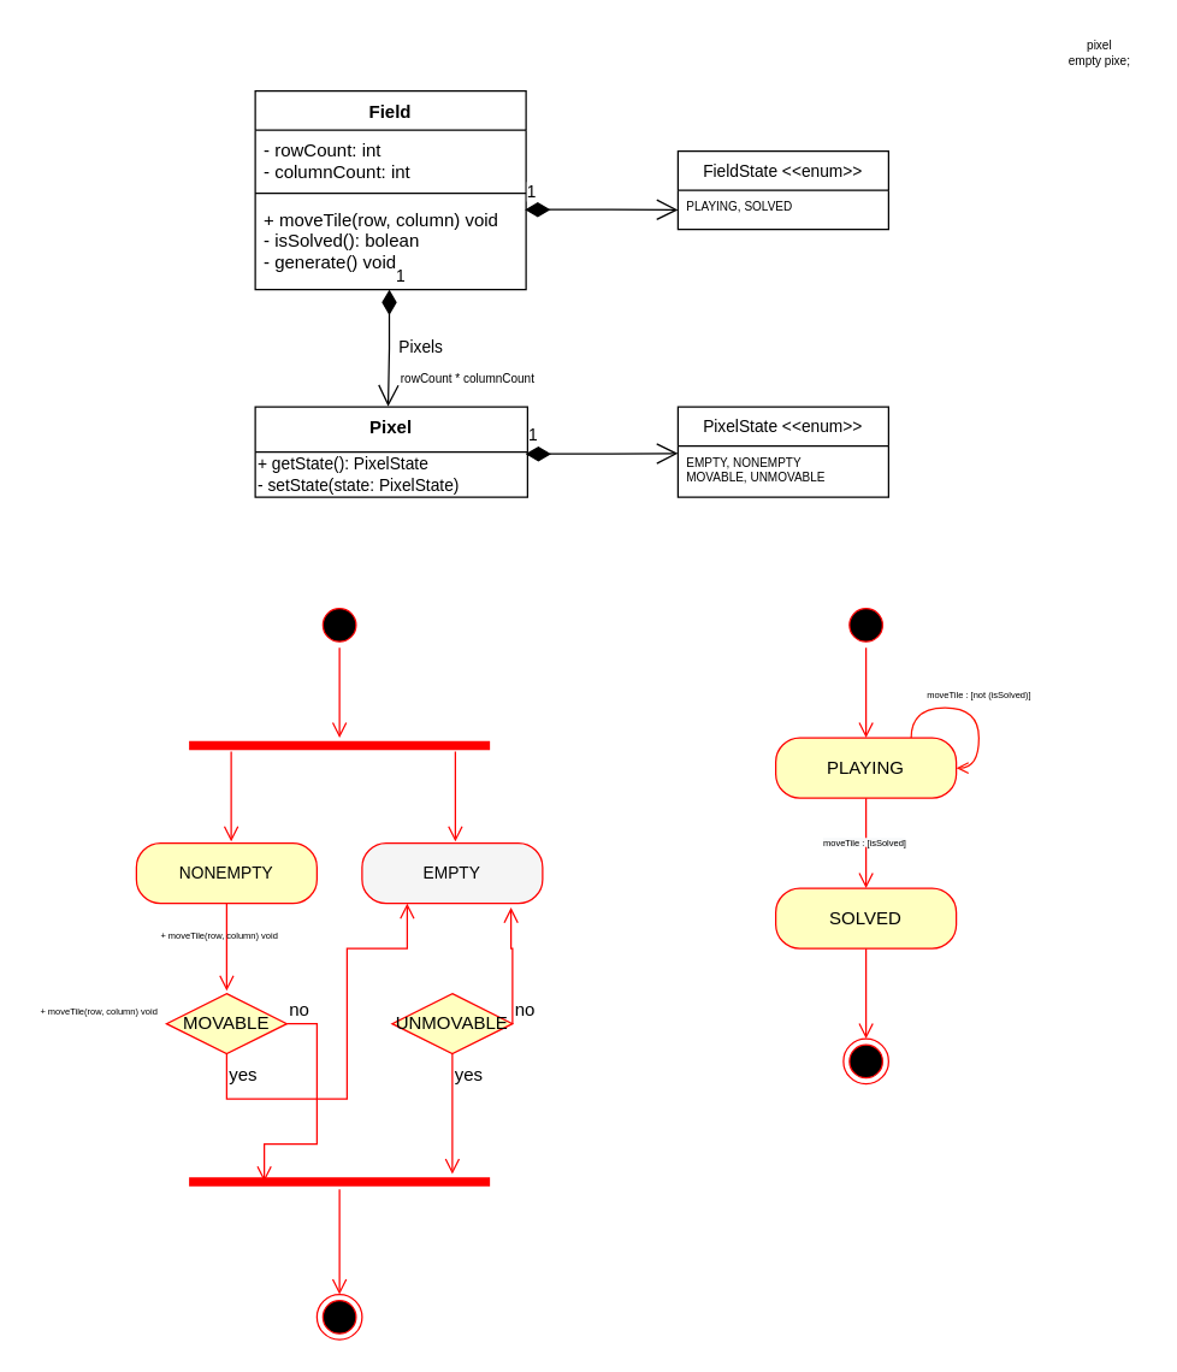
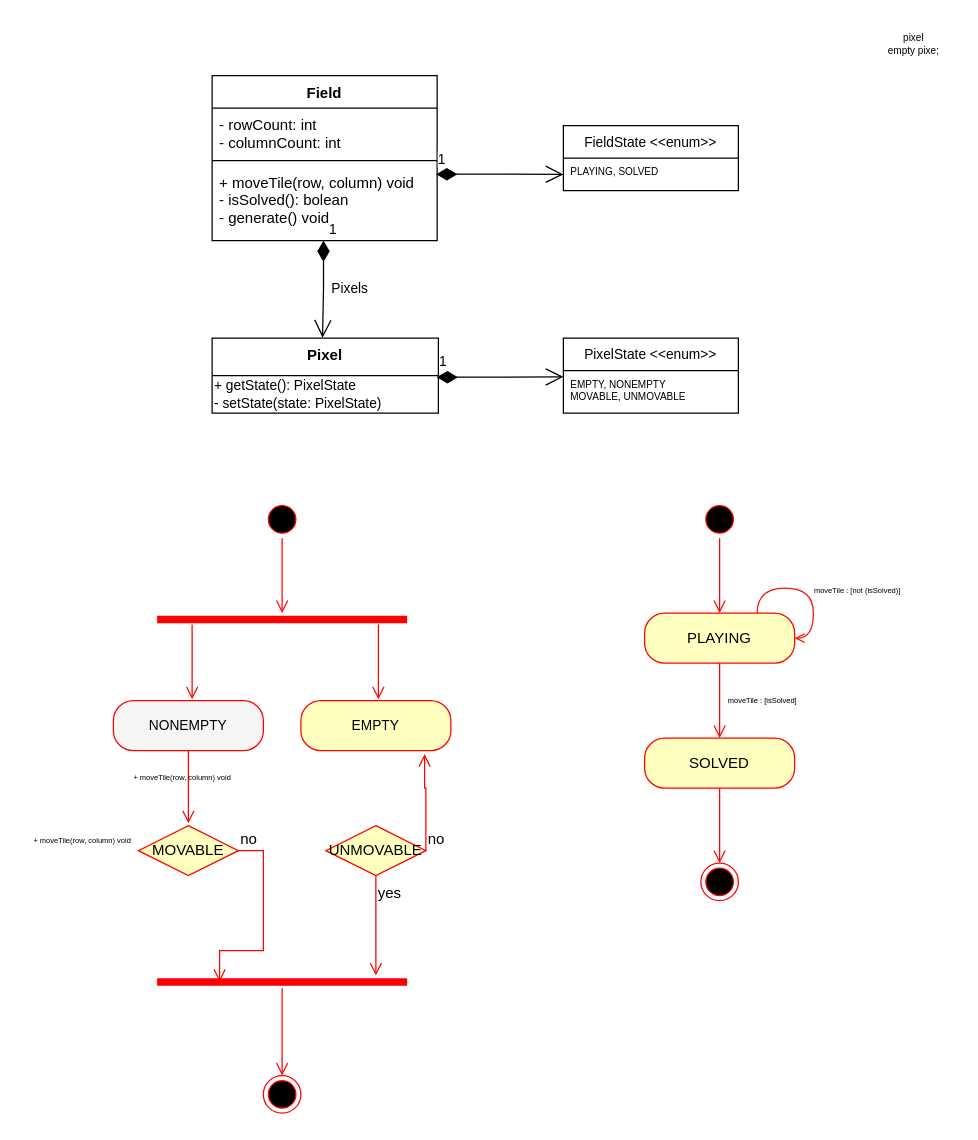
  <mxCell id="0" />
  <mxCell id="1" parent="0" />
  <mxCell id="2" value="Field" style="swimlane;fontStyle=1;align=center;verticalAlign=top;childLayout=stackLayout;horizontal=1;startSize=26;horizontalStack=0;resizeParent=1;resizeParentMax=0;resizeLast=0;collapsible=1;marginBottom=0;" vertex="1" parent="1"><mxGeometry x="169" y="60" width="180" height="132" as="geometry" /></mxCell>
  <mxCell id="3" value="- rowCount: int&#10;- columnCount: int" style="text;strokeColor=none;fillColor=none;align=left;verticalAlign=top;spacingLeft=4;spacingRight=4;overflow=hidden;rotatable=0;points=[[0,0.5],[1,0.5]];portConstraint=eastwest;" vertex="1" parent="2"><mxGeometry y="26" width="180" height="38" as="geometry" /></mxCell>
  <mxCell id="4" value="" style="line;strokeWidth=1;fillColor=none;align=left;verticalAlign=middle;spacingTop=-1;spacingLeft=3;spacingRight=3;rotatable=0;labelPosition=right;points=[];portConstraint=eastwest;" vertex="1" parent="2"><mxGeometry y="64" width="180" height="8" as="geometry" /></mxCell>
  <mxCell id="5" value="+ moveTile(row, column) void&#10;- isSolved(): bolean&#10;- generate() void&#10;" style="text;strokeColor=none;fillColor=none;align=left;verticalAlign=top;spacingLeft=4;spacingRight=4;overflow=hidden;rotatable=0;points=[[0,0.5],[1,0.5]];portConstraint=eastwest;" vertex="1" parent="2"><mxGeometry y="72" width="180" height="60" as="geometry" /></mxCell>
  <mxCell id="6" value="Pixel" style="swimlane;fontStyle=1;align=center;verticalAlign=top;childLayout=stackLayout;horizontal=1;startSize=30;horizontalStack=0;resizeParent=1;resizeParentMax=0;resizeLast=0;collapsible=1;marginBottom=0;" vertex="1" parent="1"><mxGeometry x="169" y="270" width="181" height="60" as="geometry" /></mxCell>
  <mxCell id="7" value="+ getState(): PixelState&lt;br&gt;- setState(state: PixelState)" style="text;html=1;align=left;verticalAlign=middle;resizable=0;points=[];autosize=1;strokeColor=none;fillColor=none;fontSize=11;" vertex="1" parent="6"><mxGeometry y="30" width="181" height="30" as="geometry" /></mxCell>
- <mxCell id="8" value="&lt;font style=&quot;font-size: 8px&quot;&gt;rowCount * columnCount&lt;/font&gt;" style="text;html=1;align=center;verticalAlign=middle;resizable=0;points=[];autosize=1;strokeColor=none;fillColor=none;" vertex="1" parent="1"><mxGeometry x="260" y="240" width="100" height="20" as="geometry" /></mxCell>
  <mxCell id="9" value="pixel&lt;br&gt;empty pixe;" style="text;html=1;align=center;verticalAlign=middle;resizable=0;points=[];autosize=1;strokeColor=none;fillColor=none;fontSize=8;" vertex="1" parent="1"><mxGeometry x="700" y="20" width="60" height="30" as="geometry" /></mxCell>
  <mxCell id="10" value="PixelState &lt;&lt;enum&gt;&gt;" style="swimlane;fontStyle=0;childLayout=stackLayout;horizontal=1;startSize=26;fillColor=none;horizontalStack=0;resizeParent=1;resizeParentMax=0;resizeLast=0;collapsible=1;marginBottom=0;fontSize=11;" vertex="1" parent="1"><mxGeometry x="450" y="270" width="140" height="60" as="geometry"><mxRectangle x="570" y="770" width="100" height="26" as="alternateBounds" /></mxGeometry></mxCell>
  <mxCell id="11" value="EMPTY, NONEMPTY&#10;MOVABLE, UNMOVABLE" style="text;strokeColor=none;fillColor=none;align=left;verticalAlign=top;spacingLeft=4;spacingRight=4;overflow=hidden;rotatable=0;points=[[0,0.5],[1,0.5]];portConstraint=eastwest;fontSize=8;" vertex="1" parent="10"><mxGeometry y="26" width="140" height="34" as="geometry" /></mxCell>
  <mxCell id="12" value="FieldState &lt;&lt;enum&gt;&gt;" style="swimlane;fontStyle=0;childLayout=stackLayout;horizontal=1;startSize=26;fillColor=none;horizontalStack=0;resizeParent=1;resizeParentMax=0;resizeLast=0;collapsible=1;marginBottom=0;fontSize=11;" vertex="1" parent="1"><mxGeometry x="450" y="100" width="140" height="52" as="geometry"><mxRectangle x="570" y="770" width="100" height="26" as="alternateBounds" /></mxGeometry></mxCell>
  <mxCell id="13" value="PLAYING, SOLVED" style="text;strokeColor=none;fillColor=none;align=left;verticalAlign=top;spacingLeft=4;spacingRight=4;overflow=hidden;rotatable=0;points=[[0,0.5],[1,0.5]];portConstraint=eastwest;fontSize=8;" vertex="1" parent="12"><mxGeometry y="26" width="140" height="26" as="geometry" /></mxCell>
  <mxCell id="14" value="1" style="endArrow=open;html=1;endSize=12;startArrow=diamondThin;startSize=14;startFill=1;edgeStyle=orthogonalEdgeStyle;align=left;verticalAlign=bottom;rounded=0;fontSize=11;exitX=0.993;exitY=0.041;exitDx=0;exitDy=0;exitPerimeter=0;" edge="1" parent="1" source="7"><mxGeometry x="-1" y="3" relative="1" as="geometry"><mxPoint x="364" y="304.5" as="sourcePoint" /><mxPoint x="450" y="301" as="targetPoint" /></mxGeometry></mxCell>
  <mxCell id="15" value="1" style="endArrow=open;html=1;endSize=12;startArrow=diamondThin;startSize=14;startFill=1;edgeStyle=orthogonalEdgeStyle;align=left;verticalAlign=bottom;rounded=0;fontSize=11;entryX=0;entryY=0.5;entryDx=0;entryDy=0;exitX=0.996;exitY=0.114;exitDx=0;exitDy=0;exitPerimeter=0;" edge="1" parent="1" source="5" target="13"><mxGeometry x="-1" y="3" relative="1" as="geometry"><mxPoint x="360" y="60" as="sourcePoint" /><mxPoint x="648" y="101" as="targetPoint" /></mxGeometry></mxCell>
  <mxCell id="16" value="" style="ellipse;html=1;shape=startState;fillColor=#000000;strokeColor=#ff0000;fontSize=11;" vertex="1" parent="1"><mxGeometry x="210" y="400" width="30" height="30" as="geometry" /></mxCell>
  <mxCell id="17" value="" style="edgeStyle=orthogonalEdgeStyle;html=1;verticalAlign=bottom;endArrow=open;endSize=8;strokeColor=#ff0000;rounded=0;fontSize=11;" edge="1" source="16" parent="1"><mxGeometry relative="1" as="geometry"><mxPoint x="225" y="490" as="targetPoint" /></mxGeometry></mxCell>
  <mxCell id="18" value="" style="shape=line;html=1;strokeWidth=6;strokeColor=#ff0000;fontSize=11;" vertex="1" parent="1"><mxGeometry x="125" y="490" width="200" height="10" as="geometry" /></mxCell>
  <mxCell id="19" value="" style="edgeStyle=orthogonalEdgeStyle;html=1;verticalAlign=bottom;endArrow=open;endSize=8;strokeColor=#ff0000;rounded=0;fontSize=11;" edge="1" parent="1"><mxGeometry relative="1" as="geometry"><mxPoint x="153" y="559" as="targetPoint" /><mxPoint x="153" y="499" as="sourcePoint" /></mxGeometry></mxCell>
  <mxCell id="20" value="" style="edgeStyle=orthogonalEdgeStyle;html=1;verticalAlign=bottom;endArrow=open;endSize=8;strokeColor=#ff0000;rounded=0;fontSize=11;" edge="1" parent="1"><mxGeometry relative="1" as="geometry"><mxPoint x="302" y="559" as="targetPoint" /><mxPoint x="302" y="499" as="sourcePoint" /></mxGeometry></mxCell>
- <mxCell id="21" value="EMPTY" style="rounded=1;whiteSpace=wrap;html=1;arcSize=40;fontColor=#000000;fillColor=#f5f5f5;strokeColor=#ff0000;fontSize=11;" vertex="1" parent="1"><mxGeometry x="240" y="560" width="120" height="40" as="geometry" /></mxCell>
- <mxCell id="22" value="NONEMPTY" style="rounded=1;whiteSpace=wrap;html=1;arcSize=40;fontColor=#000000;fillColor=#ffffc0;strokeColor=#ff0000;fontSize=11;" vertex="1" parent="1"><mxGeometry x="90" y="560" width="120" height="40" as="geometry" /></mxCell>
+ <mxCell id="21" value="EMPTY" style="rounded=1;whiteSpace=wrap;html=1;arcSize=40;fontColor=#000000;fillColor=#ffffc0;strokeColor=#ff0000;fontSize=11;" vertex="1" parent="1"><mxGeometry x="240" y="560" width="120" height="40" as="geometry" /></mxCell>
+ <mxCell id="22" value="NONEMPTY" style="rounded=1;whiteSpace=wrap;html=1;arcSize=40;fontColor=#000000;fillColor=#f5f5f5;strokeColor=#ff0000;fontSize=11;" vertex="1" parent="1"><mxGeometry x="90" y="560" width="120" height="40" as="geometry" /></mxCell>
  <mxCell id="23" value="" style="edgeStyle=orthogonalEdgeStyle;html=1;verticalAlign=bottom;endArrow=open;endSize=8;strokeColor=#ff0000;rounded=0;fontSize=11;entryX=0.5;entryY=-0.045;entryDx=0;entryDy=0;entryPerimeter=0;startArrow=none;startFill=0;" edge="1" source="22" parent="1"><mxGeometry relative="1" as="geometry"><mxPoint x="150" y="658.2" as="targetPoint" /><Array as="points" /></mxGeometry></mxCell>
  <mxCell id="24" value="1" style="endArrow=open;html=1;endSize=12;startArrow=diamondThin;startSize=14;startFill=1;edgeStyle=orthogonalEdgeStyle;align=left;verticalAlign=bottom;rounded=0;fontSize=11;exitX=0.495;exitY=1.001;exitDx=0;exitDy=0;exitPerimeter=0;entryX=0.488;entryY=-0.006;entryDx=0;entryDy=0;entryPerimeter=0;" edge="1" parent="1" source="5" target="6"><mxGeometry x="-1" y="3" relative="1" as="geometry"><mxPoint x="140" y="250" as="sourcePoint" /><mxPoint x="300" y="250" as="targetPoint" /></mxGeometry></mxCell>
  <mxCell id="25" value="Pixels" style="text;html=1;align=center;verticalAlign=middle;resizable=0;points=[];autosize=1;strokeColor=none;fillColor=none;fontSize=11;" vertex="1" parent="1"><mxGeometry x="254" y="220" width="50" height="20" as="geometry" /></mxCell>
  <mxCell id="26" value="" style="shape=line;html=1;strokeWidth=6;strokeColor=#ff0000;fontSize=11;" vertex="1" parent="1"><mxGeometry x="125" y="780" width="200" height="10" as="geometry" /></mxCell>
  <mxCell id="27" value="" style="edgeStyle=orthogonalEdgeStyle;html=1;verticalAlign=bottom;endArrow=open;endSize=8;strokeColor=#ff0000;rounded=0;fontSize=11;" edge="1" source="26" parent="1"><mxGeometry relative="1" as="geometry"><mxPoint x="225" y="860" as="targetPoint" /></mxGeometry></mxCell>
  <mxCell id="28" value="" style="ellipse;html=1;shape=endState;fillColor=#000000;strokeColor=#ff0000;fontSize=11;" vertex="1" parent="1"><mxGeometry x="210" y="860" width="30" height="30" as="geometry" /></mxCell>
  <mxCell id="29" value="&lt;font style=&quot;font-size: 6px&quot;&gt;+ moveTile(row, column) void&lt;/font&gt;" style="text;html=1;align=center;verticalAlign=middle;resizable=0;points=[];autosize=1;strokeColor=none;fillColor=none;fontSize=11;" vertex="1" parent="1"><mxGeometry x="100" y="610" width="90" height="20" as="geometry" /></mxCell>
  <mxCell id="30" value="" style="ellipse;html=1;shape=startState;fillColor=#000000;strokeColor=#ff0000;fontSize=6;" vertex="1" parent="1"><mxGeometry x="560" y="400" width="30" height="30" as="geometry" /></mxCell>
  <mxCell id="31" value="" style="edgeStyle=orthogonalEdgeStyle;html=1;verticalAlign=bottom;endArrow=open;endSize=8;strokeColor=#ff0000;rounded=0;fontSize=6;" edge="1" source="30" parent="1"><mxGeometry relative="1" as="geometry"><mxPoint x="575" y="490" as="targetPoint" /></mxGeometry></mxCell>
  <mxCell id="32" style="edgeStyle=orthogonalEdgeStyle;rounded=0;orthogonalLoop=1;jettySize=auto;html=1;exitX=0.75;exitY=0;exitDx=0;exitDy=0;fontSize=12;startArrow=none;startFill=0;endArrow=open;endFill=0;strokeColor=#FF1100;entryX=1;entryY=0.5;entryDx=0;entryDy=0;curved=1;" edge="1" parent="1" source="33" target="33"><mxGeometry relative="1" as="geometry"><mxPoint x="640" y="510" as="targetPoint" /><Array as="points"><mxPoint x="605" y="470" /><mxPoint x="650" y="470" /><mxPoint x="650" y="510" /></Array></mxGeometry></mxCell>
  <mxCell id="33" value="&lt;font style=&quot;font-size: 12px&quot;&gt;PLAYING&lt;/font&gt;" style="rounded=1;whiteSpace=wrap;html=1;arcSize=40;fontColor=#000000;fillColor=#ffffc0;strokeColor=#ff0000;fontSize=6;" vertex="1" parent="1"><mxGeometry x="515" y="490" width="120" height="40" as="geometry" /></mxCell>
  <mxCell id="34" value="" style="edgeStyle=orthogonalEdgeStyle;html=1;verticalAlign=bottom;endArrow=open;endSize=8;strokeColor=#ff0000;rounded=0;fontSize=6;" edge="1" source="33" parent="1"><mxGeometry relative="1" as="geometry"><mxPoint x="575" y="590" as="targetPoint" /></mxGeometry></mxCell>
  <mxCell id="35" value="&lt;font style=&quot;font-size: 12px&quot;&gt;SOLVED&lt;/font&gt;" style="rounded=1;whiteSpace=wrap;html=1;arcSize=40;fontColor=#000000;fillColor=#ffffc0;strokeColor=#ff0000;fontSize=6;" vertex="1" parent="1"><mxGeometry x="515" y="590" width="120" height="40" as="geometry" /></mxCell>
  <mxCell id="36" value="" style="edgeStyle=orthogonalEdgeStyle;html=1;verticalAlign=bottom;endArrow=open;endSize=8;strokeColor=#ff0000;rounded=0;fontSize=6;" edge="1" source="35" parent="1"><mxGeometry relative="1" as="geometry"><mxPoint x="575" y="690" as="targetPoint" /></mxGeometry></mxCell>
  <mxCell id="37" value="" style="ellipse;html=1;shape=endState;fillColor=#000000;strokeColor=#ff0000;fontSize=6;" vertex="1" parent="1"><mxGeometry x="560" y="690" width="30" height="30" as="geometry" /></mxCell>
  <mxCell id="38" value="MOVABLE" style="rhombus;whiteSpace=wrap;html=1;fillColor=#ffffc0;strokeColor=#ff0000;fontSize=12;" vertex="1" parent="1"><mxGeometry x="110" y="660" width="80" height="40" as="geometry" /></mxCell>
  <mxCell id="39" value="no" style="edgeStyle=orthogonalEdgeStyle;html=1;align=left;verticalAlign=bottom;endArrow=open;endSize=8;strokeColor=#ff0000;rounded=0;fontSize=12;entryX=0.25;entryY=0.5;entryDx=0;entryDy=0;entryPerimeter=0;" edge="1" source="38" parent="1" target="26"><mxGeometry x="-1" relative="1" as="geometry"><mxPoint x="210" y="650" as="targetPoint" /><Array as="points"><mxPoint x="210" y="680" /><mxPoint x="210" y="760" /><mxPoint x="175" y="760" /></Array></mxGeometry></mxCell>
- <mxCell id="40" value="yes" style="edgeStyle=orthogonalEdgeStyle;html=1;align=left;verticalAlign=top;endArrow=open;endSize=8;strokeColor=#ff0000;rounded=0;fontSize=12;entryX=0.25;entryY=1;entryDx=0;entryDy=0;" edge="1" source="38" parent="1" target="21"><mxGeometry x="-1" relative="1" as="geometry"><mxPoint x="150" y="760" as="targetPoint" /><Array as="points"><mxPoint x="150" y="730" /><mxPoint x="230" y="730" /><mxPoint x="230" y="630" /><mxPoint x="270" y="630" /></Array></mxGeometry></mxCell>
  <mxCell id="41" value="UNMOVABLE" style="rhombus;whiteSpace=wrap;html=1;fillColor=#ffffc0;strokeColor=#ff0000;fontSize=12;" vertex="1" parent="1"><mxGeometry x="260" y="660" width="80" height="40" as="geometry" /></mxCell>
  <mxCell id="42" value="no" style="edgeStyle=orthogonalEdgeStyle;html=1;align=left;verticalAlign=bottom;endArrow=open;endSize=8;strokeColor=#ff0000;rounded=0;fontSize=12;entryX=0.825;entryY=1.069;entryDx=0;entryDy=0;entryPerimeter=0;" edge="1" source="41" parent="1" target="21"><mxGeometry x="-1" relative="1" as="geometry"><mxPoint x="440" y="680" as="targetPoint" /><Array as="points"><mxPoint x="340" y="630" /><mxPoint x="339" y="630" /></Array></mxGeometry></mxCell>
  <mxCell id="43" value="yes" style="edgeStyle=orthogonalEdgeStyle;html=1;align=left;verticalAlign=top;endArrow=open;endSize=8;strokeColor=#ff0000;rounded=0;fontSize=12;entryX=0.875;entryY=0;entryDx=0;entryDy=0;entryPerimeter=0;" edge="1" source="41" parent="1" target="26"><mxGeometry x="-1" relative="1" as="geometry"><mxPoint x="300" y="760" as="targetPoint" /></mxGeometry></mxCell>
  <mxCell id="44" value="&lt;font style=&quot;font-size: 6px&quot;&gt;+ moveTile(row, column) void&lt;/font&gt;" style="text;html=1;align=center;verticalAlign=middle;resizable=0;points=[];autosize=1;strokeColor=none;fillColor=none;fontSize=11;" vertex="1" parent="1"><mxGeometry x="20" y="660" width="90" height="20" as="geometry" /></mxCell>
- <mxCell id="45" value="&lt;font style=&quot;font-size: 6px&quot;&gt;moveTile : [not (isSolved)]&lt;/font&gt;" style="text;html=1;align=center;verticalAlign=middle;resizable=0;points=[];autosize=1;strokeColor=none;fillColor=none;fontSize=12;" vertex="1" parent="1"><mxGeometry x="610" y="450" width="80" height="20" as="geometry" /></mxCell>
- <mxCell id="46" value="&lt;span style=&quot;color: rgb(0 , 0 , 0) ; font-family: &amp;#34;helvetica&amp;#34; ; font-size: 6px ; font-style: normal ; font-weight: 400 ; letter-spacing: normal ; text-align: center ; text-indent: 0px ; text-transform: none ; word-spacing: 0px ; background-color: rgb(248 , 249 , 250) ; display: inline ; float: none&quot;&gt;moveTile : [isSolved]&lt;/span&gt;" style="text;whiteSpace=wrap;html=1;fontSize=6;" vertex="1" parent="1"><mxGeometry x="545" y="550" width="90" height="20" as="geometry" /></mxCell>
+ <mxCell id="45" value="&lt;font style=&quot;font-size: 6px&quot;&gt;moveTile : [not (isSolved)]&lt;/font&gt;" style="text;html=1;align=center;verticalAlign=middle;resizable=0;points=[];autosize=1;strokeColor=none;fillColor=none;fontSize=12;" vertex="1" parent="1"><mxGeometry x="645" y="460" width="80" height="20" as="geometry" /></mxCell>
+ <mxCell id="46" value="&lt;span style=&quot;color: rgb(0 , 0 , 0) ; font-family: &amp;#34;helvetica&amp;#34; ; font-size: 6px ; font-style: normal ; font-weight: 400 ; letter-spacing: normal ; text-align: center ; text-indent: 0px ; text-transform: none ; word-spacing: 0px ; background-color: rgb(248 , 249 , 250) ; display: inline ; float: none&quot;&gt;moveTile : [isSolved]&lt;/span&gt;" style="text;whiteSpace=wrap;html=1;fontSize=6;" vertex="1" parent="1"><mxGeometry x="580" y="550" width="90" height="20" as="geometry" /></mxCell>
